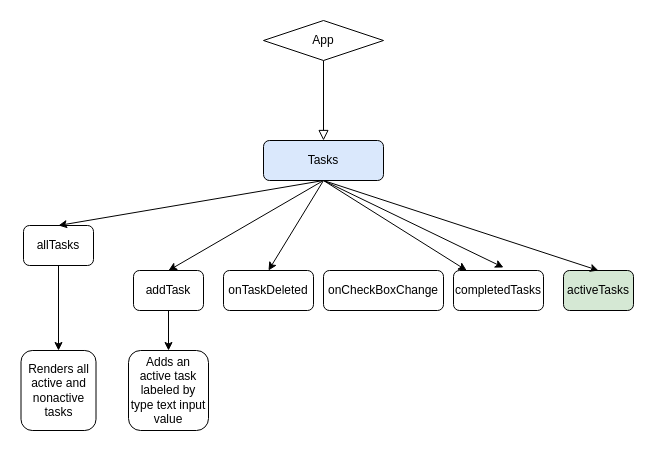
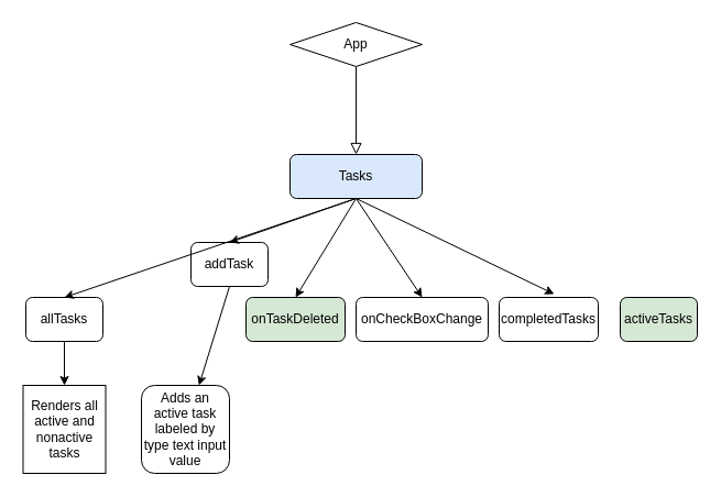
  <mxCell id="0" />
  <mxCell id="1" parent="0" />
  <mxCell id="2" value="" style="rounded=0;html=1;jettySize=auto;orthogonalLoop=1;fontSize=11;endArrow=block;endFill=0;endSize=8;strokeWidth=1;shadow=0;labelBackgroundColor=none;edgeStyle=orthogonalEdgeStyle;entryX=0.5;entryY=0;entryDx=0;entryDy=0;" parent="1" source="3" target="5" edge="1"><mxGeometry relative="1" as="geometry"><mxPoint x="203" y="40" as="targetPoint" /></mxGeometry></mxCell>
  <mxCell id="3" value="App" style="rhombus;whiteSpace=wrap;html=1;fontSize=12;glass=0;strokeWidth=1;shadow=0;" parent="1" vertex="1"><mxGeometry x="263" y="20" width="120" height="40" as="geometry" /></mxCell>
  <mxCell id="4" value="activeTasks" style="rounded=1;whiteSpace=wrap;html=1;fontSize=12;glass=0;strokeWidth=1;shadow=0;fillColor=#d5e8d4;" parent="1" vertex="1"><mxGeometry x="563" y="270" width="70" height="40" as="geometry" /></mxCell>
  <mxCell id="5" value="Tasks" style="rounded=1;whiteSpace=wrap;html=1;fontSize=12;glass=0;strokeWidth=1;shadow=0;fillColor=#dae8fc;" vertex="1" parent="1"><mxGeometry x="263" y="140" width="120" height="40" as="geometry" /></mxCell>
- <mxCell id="6" value="addTask" style="rounded=1;whiteSpace=wrap;html=1;fontSize=12;glass=0;strokeWidth=1;shadow=0;" vertex="1" parent="1"><mxGeometry x="133" y="270" width="70" height="40" as="geometry" /></mxCell>
- <mxCell id="7" value="allTasks" style="rounded=1;whiteSpace=wrap;html=1;fontSize=12;glass=0;strokeWidth=1;shadow=0;" vertex="1" parent="1"><mxGeometry x="23" y="225" width="70" height="40" as="geometry" /></mxCell>
+ <mxCell id="6" value="addTask" style="rounded=1;whiteSpace=wrap;html=1;fontSize=12;glass=0;strokeWidth=1;shadow=0;" vertex="1" parent="1"><mxGeometry x="173" y="220" width="70" height="40" as="geometry" /></mxCell>
+ <mxCell id="7" value="allTasks" style="rounded=1;whiteSpace=wrap;html=1;fontSize=12;glass=0;strokeWidth=1;shadow=0;" vertex="1" parent="1"><mxGeometry x="23" y="270" width="70" height="40" as="geometry" /></mxCell>
  <mxCell id="8" value="onCheckBoxChange" style="rounded=1;whiteSpace=wrap;html=1;fontSize=12;glass=0;strokeWidth=1;shadow=0;" vertex="1" parent="1"><mxGeometry x="323" y="270" width="120" height="40" as="geometry" /></mxCell>
  <mxCell id="9" value="" style="endArrow=classic;html=1;entryX=0.5;entryY=0;entryDx=0;entryDy=0;exitX=0.5;exitY=1;exitDx=0;exitDy=0;" edge="1" parent="1" source="5" target="6"><mxGeometry width="50" height="50" relative="1" as="geometry"><mxPoint x="153" y="130" as="sourcePoint" /><mxPoint x="73" y="130" as="targetPoint" /></mxGeometry></mxCell>
  <mxCell id="10" value="" style="endArrow=classic;html=1;entryX=0.5;entryY=0;entryDx=0;entryDy=0;exitX=0.5;exitY=1;exitDx=0;exitDy=0;" edge="1" parent="1" source="5" target="7"><mxGeometry width="50" height="50" relative="1" as="geometry"><mxPoint x="203" y="190" as="sourcePoint" /><mxPoint x="153" y="190" as="targetPoint" /></mxGeometry></mxCell>
- <mxCell id="11" value="" style="endArrow=classic;html=1;exitX=0.5;exitY=1;exitDx=0;exitDy=0;entryX=0.5;entryY=0;entryDx=0;entryDy=0;" edge="1" parent="1" source="5" target="4"><mxGeometry width="50" height="50" relative="1" as="geometry"><mxPoint x="153" y="130" as="sourcePoint" /><mxPoint x="203" y="80" as="targetPoint" /></mxGeometry></mxCell>
- <mxCell id="12" value="" style="endArrow=classic;html=1;exitX=0.5;exitY=1;exitDx=0;exitDy=0;" edge="1" parent="1" source="5" target="14"><mxGeometry width="50" height="50" relative="1" as="geometry"><mxPoint x="203" y="190" as="sourcePoint" /><mxPoint x="213" y="290" as="targetPoint" /></mxGeometry></mxCell>
- <mxCell id="13" value="onTaskDeleted" style="rounded=1;whiteSpace=wrap;html=1;fontSize=12;glass=0;strokeWidth=1;shadow=0;" vertex="1" parent="1"><mxGeometry x="223" y="270" width="90" height="40" as="geometry" /></mxCell>
+ <mxCell id="12" value="" style="endArrow=classic;html=1;entryX=0.5;entryY=0;entryDx=0;entryDy=0;exitX=0.5;exitY=1;exitDx=0;exitDy=0;" edge="1" parent="1" source="5" target="8"><mxGeometry width="50" height="50" relative="1" as="geometry"><mxPoint x="203" y="190" as="sourcePoint" /><mxPoint x="213" y="290" as="targetPoint" /></mxGeometry></mxCell>
+ <mxCell id="13" value="onTaskDeleted" style="rounded=1;whiteSpace=wrap;html=1;fontSize=12;glass=0;strokeWidth=1;shadow=0;fillColor=#d5e8d4;" vertex="1" parent="1"><mxGeometry x="223" y="270" width="90" height="40" as="geometry" /></mxCell>
  <mxCell id="14" value="completedTasks" style="rounded=1;whiteSpace=wrap;html=1;fontSize=12;glass=0;strokeWidth=1;shadow=0;" vertex="1" parent="1"><mxGeometry x="453" y="270" width="90" height="40" as="geometry" /></mxCell>
  <mxCell id="15" value="" style="endArrow=classic;html=1;entryX=0.5;entryY=0;entryDx=0;entryDy=0;" edge="1" parent="1" target="13"><mxGeometry width="50" height="50" relative="1" as="geometry"><mxPoint x="323" y="180" as="sourcePoint" /><mxPoint x="243" y="150" as="targetPoint" /></mxGeometry></mxCell>
  <mxCell id="16" value="" style="endArrow=classic;html=1;" edge="1" parent="1"><mxGeometry width="50" height="50" relative="1" as="geometry"><mxPoint x="323" y="180" as="sourcePoint" /><mxPoint x="503" y="267" as="targetPoint" /></mxGeometry></mxCell>
- <mxCell id="17" value="Renders all active and nonactive tasks" style="rounded=1;whiteSpace=wrap;html=1;fontSize=12;glass=0;strokeWidth=1;shadow=0;" vertex="1" parent="1"><mxGeometry x="20.5" y="350" width="75" height="80" as="geometry" /></mxCell>
+ <mxCell id="17" value="Renders all active and nonactive tasks" style="whiteSpace=wrap;html=1;fontSize=12;glass=0;strokeWidth=1;shadow=0;rounded=0;" vertex="1" parent="1"><mxGeometry x="20.5" y="350" width="75" height="80" as="geometry" /></mxCell>
  <mxCell id="18" value="" style="endArrow=classic;html=1;entryX=0.5;entryY=0;entryDx=0;entryDy=0;exitX=0.5;exitY=1;exitDx=0;exitDy=0;" edge="1" parent="1" source="7" target="17"><mxGeometry width="50" height="50" relative="1" as="geometry"><mxPoint x="273" y="190" as="sourcePoint" /><mxPoint x="323" y="140" as="targetPoint" /></mxGeometry></mxCell>
  <mxCell id="19" value="Adds an active task labeled by type text input value" style="rounded=1;whiteSpace=wrap;html=1;fontSize=12;glass=0;strokeWidth=1;shadow=0;" vertex="1" parent="1"><mxGeometry x="128" y="350" width="80" height="80" as="geometry" /></mxCell>
  <mxCell id="20" value="" style="endArrow=classic;html=1;exitX=0.5;exitY=1;exitDx=0;exitDy=0;" edge="1" parent="1" source="6" target="19"><mxGeometry width="50" height="50" relative="1" as="geometry"><mxPoint x="203" y="330" as="sourcePoint" /><mxPoint x="171" y="336" as="targetPoint" /></mxGeometry></mxCell>
